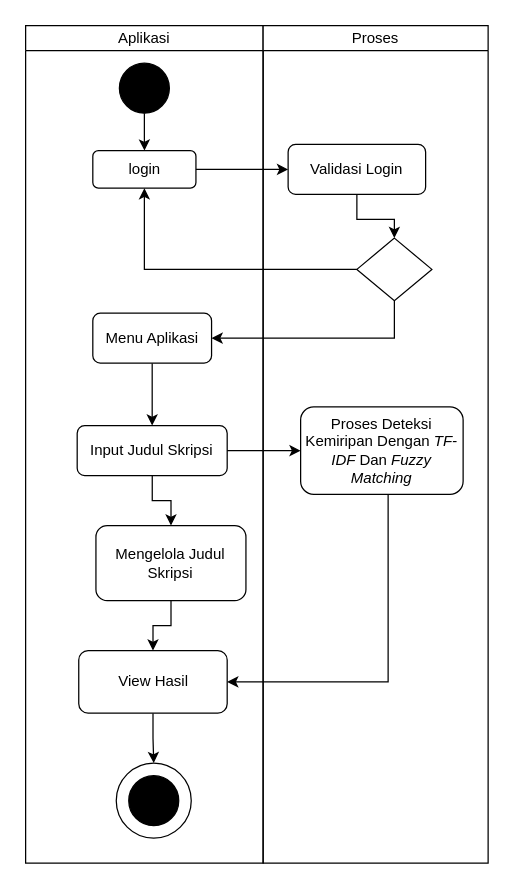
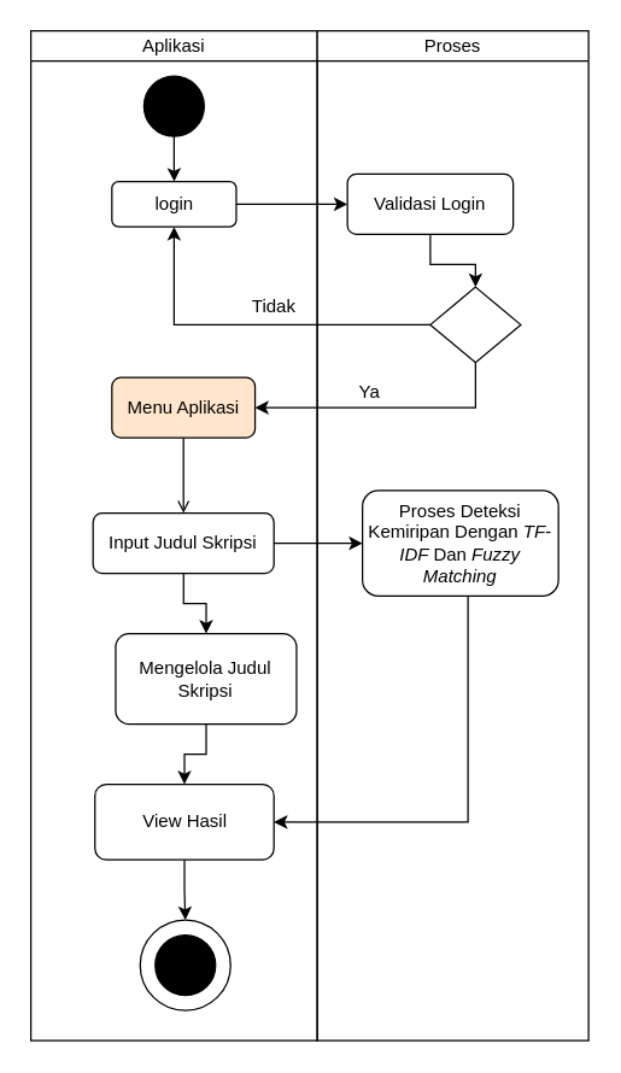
  <mxCell id="0" />
  <mxCell id="1" parent="0" />
  <mxCell id="2" value="&lt;span style=&quot;font-weight: normal;&quot;&gt;Aplikasi&lt;/span&gt;" style="swimlane;startSize=20;whiteSpace=wrap;html=1;" vertex="1" parent="1"><mxGeometry x="20" y="20" width="190" height="670" as="geometry"><mxRectangle x="360" y="90" width="70" height="30" as="alternateBounds" /></mxGeometry></mxCell>
  <mxCell id="3" value="" style="edgeStyle=orthogonalEdgeStyle;rounded=0;orthogonalLoop=1;jettySize=auto;html=1;" edge="1" parent="2" source="4" target="5"><mxGeometry relative="1" as="geometry" /></mxCell>
  <mxCell id="4" value="" style="ellipse;whiteSpace=wrap;html=1;aspect=fixed;fillColor=#000000;" vertex="1" parent="2"><mxGeometry x="75" y="30" width="40" height="40" as="geometry" /></mxCell>
  <mxCell id="5" value="login" style="rounded=1;whiteSpace=wrap;html=1;" vertex="1" parent="2"><mxGeometry x="53.75" y="100" width="82.5" height="30" as="geometry" /></mxCell>
- <mxCell id="6" style="edgeStyle=orthogonalEdgeStyle;rounded=0;orthogonalLoop=1;jettySize=auto;html=1;entryX=0.5;entryY=0;entryDx=0;entryDy=0;" edge="1" parent="2" source="7" target="10"><mxGeometry relative="1" as="geometry" /></mxCell>
- <mxCell id="7" value="Menu Aplikasi" style="rounded=1;whiteSpace=wrap;html=1;" vertex="1" parent="2"><mxGeometry x="53.75" y="230" width="95" height="40" as="geometry" /></mxCell>
+ <mxCell id="6" style="edgeStyle=orthogonalEdgeStyle;rounded=0;orthogonalLoop=1;jettySize=auto;html=1;entryX=0.5;entryY=0;entryDx=0;entryDy=0;endArrow=open;" edge="1" parent="2" source="7" target="10"><mxGeometry relative="1" as="geometry" /></mxCell>
+ <mxCell id="7" value="Menu Aplikasi" style="rounded=1;whiteSpace=wrap;html=1;fillColor=#ffe6cc;" vertex="1" parent="2"><mxGeometry x="53.75" y="230" width="95" height="40" as="geometry" /></mxCell>
+ <mxCell id="8" value="Tidak" style="text;html=1;align=center;verticalAlign=middle;resizable=0;points=[];autosize=1;strokeColor=none;fillColor=none;" vertex="1" parent="2"><mxGeometry x="136.25" y="168" width="50" height="30" as="geometry" /></mxCell>
  <mxCell id="9" value="" style="edgeStyle=orthogonalEdgeStyle;rounded=0;orthogonalLoop=1;jettySize=auto;html=1;" edge="1" parent="2" source="10" target="16"><mxGeometry relative="1" as="geometry" /></mxCell>
  <mxCell id="10" value="Input Judul Skripsi" style="rounded=1;whiteSpace=wrap;html=1;" vertex="1" parent="2"><mxGeometry x="41.25" y="320" width="120" height="40" as="geometry" /></mxCell>
  <mxCell id="11" value="" style="edgeStyle=orthogonalEdgeStyle;rounded=0;orthogonalLoop=1;jettySize=auto;html=1;" edge="1" parent="2" source="12" target="14"><mxGeometry relative="1" as="geometry" /></mxCell>
  <mxCell id="12" value="View Hasil" style="rounded=1;whiteSpace=wrap;html=1;" vertex="1" parent="2"><mxGeometry x="42.5" y="500" width="118.75" height="50" as="geometry" /></mxCell>
  <mxCell id="13" value="" style="ellipse;whiteSpace=wrap;html=1;aspect=fixed;fillColor=#000000;" vertex="1" parent="2"><mxGeometry x="82.5" y="600" width="40" height="40" as="geometry" /></mxCell>
  <mxCell id="14" value="" style="ellipse;whiteSpace=wrap;html=1;aspect=fixed;fillColor=none;" vertex="1" parent="2"><mxGeometry x="72.5" y="590" width="60" height="60" as="geometry" /></mxCell>
  <mxCell id="15" value="" style="edgeStyle=orthogonalEdgeStyle;rounded=0;orthogonalLoop=1;jettySize=auto;html=1;" edge="1" parent="2" source="16" target="12"><mxGeometry relative="1" as="geometry" /></mxCell>
  <mxCell id="16" value="Mengelola Judul Skripsi" style="rounded=1;whiteSpace=wrap;html=1;" vertex="1" parent="2"><mxGeometry x="56.25" y="400" width="120" height="60" as="geometry" /></mxCell>
  <mxCell id="17" value="&lt;span style=&quot;font-weight: normal;&quot;&gt;Proses&lt;/span&gt;" style="swimlane;startSize=20;whiteSpace=wrap;html=1;" vertex="1" parent="1"><mxGeometry x="210" y="20" width="180" height="670" as="geometry" /></mxCell>
  <mxCell id="18" value="" style="edgeStyle=orthogonalEdgeStyle;rounded=0;orthogonalLoop=1;jettySize=auto;html=1;" edge="1" parent="17" source="19" target="20"><mxGeometry relative="1" as="geometry" /></mxCell>
  <mxCell id="19" value="Validasi Login" style="rounded=1;whiteSpace=wrap;html=1;" vertex="1" parent="17"><mxGeometry x="20" y="95" width="110" height="40" as="geometry" /></mxCell>
  <mxCell id="20" value="" style="rhombus;whiteSpace=wrap;html=1;" vertex="1" parent="17"><mxGeometry x="75" y="170" width="60" height="50" as="geometry" /></mxCell>
+ <mxCell id="21" value="Ya" style="text;html=1;align=center;verticalAlign=middle;whiteSpace=wrap;rounded=0;" vertex="1" parent="17"><mxGeometry x="15" y="230" width="40" height="20" as="geometry" /></mxCell>
  <mxCell id="22" value="Proses Deteksi Kemiripan Dengan &lt;i&gt;TF-IDF &lt;/i&gt;Dan &lt;i&gt;Fuzzy Matching&lt;/i&gt;" style="rounded=1;whiteSpace=wrap;html=1;" vertex="1" parent="17"><mxGeometry x="30" y="305" width="130" height="70" as="geometry" /></mxCell>
  <mxCell id="23" style="edgeStyle=orthogonalEdgeStyle;rounded=0;orthogonalLoop=1;jettySize=auto;html=1;entryX=0;entryY=0.5;entryDx=0;entryDy=0;" edge="1" parent="1" source="5" target="19"><mxGeometry relative="1" as="geometry" /></mxCell>
  <mxCell id="24" style="edgeStyle=orthogonalEdgeStyle;rounded=0;orthogonalLoop=1;jettySize=auto;html=1;entryX=0.5;entryY=1;entryDx=0;entryDy=0;" edge="1" parent="1" source="20" target="5"><mxGeometry relative="1" as="geometry" /></mxCell>
  <mxCell id="25" style="edgeStyle=orthogonalEdgeStyle;rounded=0;orthogonalLoop=1;jettySize=auto;html=1;entryX=1;entryY=0.5;entryDx=0;entryDy=0;" edge="1" parent="1" source="20" target="7"><mxGeometry relative="1" as="geometry"><Array as="points"><mxPoint x="315" y="270" /></Array></mxGeometry></mxCell>
  <mxCell id="26" style="edgeStyle=orthogonalEdgeStyle;rounded=0;orthogonalLoop=1;jettySize=auto;html=1;" edge="1" parent="1" source="10" target="22"><mxGeometry relative="1" as="geometry" /></mxCell>
  <mxCell id="27" style="edgeStyle=orthogonalEdgeStyle;rounded=0;orthogonalLoop=1;jettySize=auto;html=1;entryX=1;entryY=0.5;entryDx=0;entryDy=0;" edge="1" parent="1" source="22" target="12"><mxGeometry relative="1" as="geometry"><Array as="points"><mxPoint x="310" y="545" /></Array></mxGeometry></mxCell>
